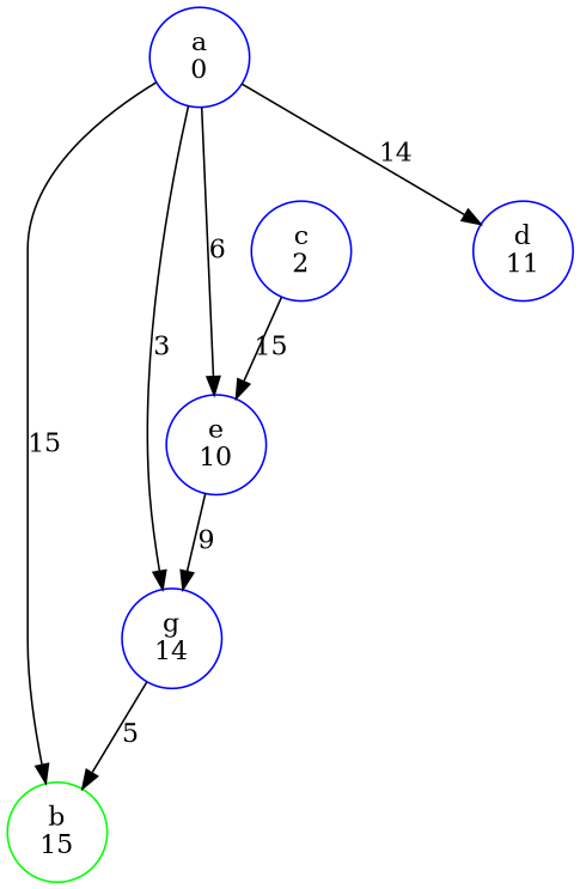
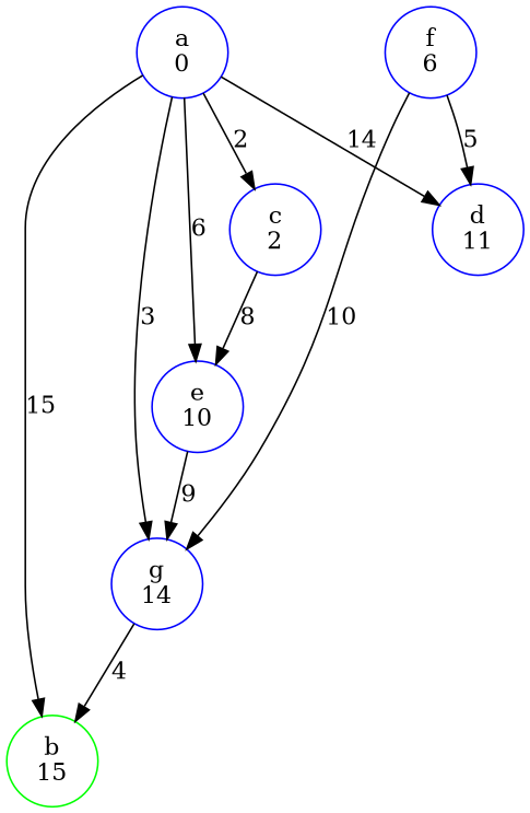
  digraph {
    rankdir=TB
    node [color=blue]
    n1 [label="a\n0"]
    n2 [color=green label="b\n15"]
    n3 [label="c\n2"]
    n4 [label="d\n11"]
    n5 [label="e\n10"]
    n6 [label="g\n14"]
+   n7 [label="f\n6"]
    n1 -> n2 [label=15]
+   n1 -> n3 [label=2]
    n1 -> n4 [label=14]
    n1 -> n5 [label=6]
    n1 -> n6 [label=3]
-   n3 -> n5 [label=15]
+   n3 -> n5 [label=8]
    n5 -> n6 [label=9]
-   n6 -> n2 [label=5]
+   n6 -> n2 [label=4]
+   n7 -> n4 [label=5]
+   n7 -> n6 [label=10]
  }
